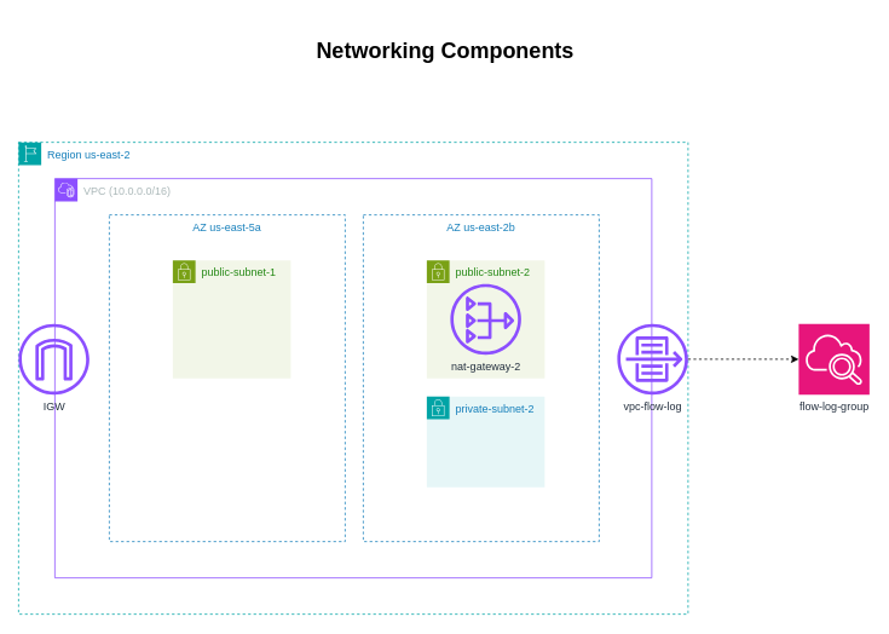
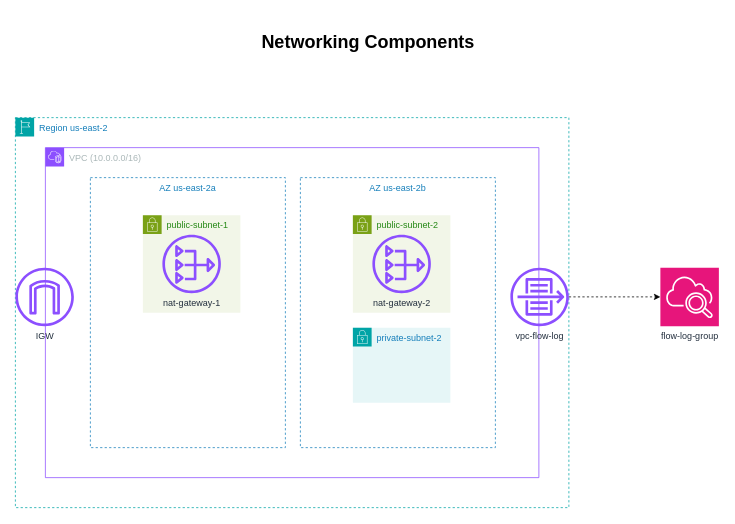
  <mxCell id="0" />
  <mxCell id="1" parent="0" />
  <mxCell id="2" value="Region us-east-2" style="points=[[0,0],[0.25,0],[0.5,0],[0.75,0],[1,0],[1,0.25],[1,0.5],[1,0.75],[1,1],[0.75,1],[0.5,1],[0.25,1],[0,1],[0,0.75],[0,0.5],[0,0.25]];outlineConnect=0;gradientColor=none;html=1;whiteSpace=wrap;fontSize=12;fontStyle=0;container=1;pointerEvents=0;collapsible=0;recursiveResize=0;shape=mxgraph.aws4.group;grIcon=mxgraph.aws4.group_region;strokeColor=#00A4A6;fillColor=none;verticalAlign=top;align=left;spacingLeft=30;fontColor=#147EBA;dashed=1;" vertex="1" parent="1"><mxGeometry x="20" y="156" width="738" height="520" as="geometry" /></mxCell>
  <mxCell id="3" value="VPC (10.0.0.0/16)&lt;span style=&quot;background-color: transparent; color: light-dark(rgb(170, 183, 184), rgb(74, 85, 86));&quot;&gt;&amp;nbsp;&lt;/span&gt;" style="points=[[0,0],[0.25,0],[0.5,0],[0.75,0],[1,0],[1,0.25],[1,0.5],[1,0.75],[1,1],[0.75,1],[0.5,1],[0.25,1],[0,1],[0,0.75],[0,0.5],[0,0.25]];outlineConnect=0;gradientColor=none;html=1;whiteSpace=wrap;fontSize=12;fontStyle=0;container=1;pointerEvents=0;collapsible=0;recursiveResize=0;shape=mxgraph.aws4.group;grIcon=mxgraph.aws4.group_vpc2;strokeColor=#8C4FFF;fillColor=none;verticalAlign=top;align=left;spacingLeft=30;fontColor=#AAB7B8;dashed=0;" vertex="1" parent="2"><mxGeometry x="40" y="40" width="658" height="440" as="geometry" /></mxCell>
- <mxCell id="4" value="AZ us-east-5a" style="fillColor=none;strokeColor=#147EBA;dashed=1;verticalAlign=top;fontStyle=0;fontColor=#147EBA;whiteSpace=wrap;html=1;" vertex="1" parent="3"><mxGeometry x="60" y="40" width="260" height="360" as="geometry" /></mxCell>
+ <mxCell id="4" value="AZ us-east-2a" style="fillColor=none;strokeColor=#147EBA;dashed=1;verticalAlign=top;fontStyle=0;fontColor=#147EBA;whiteSpace=wrap;html=1;" vertex="1" parent="3"><mxGeometry x="60" y="40" width="260" height="360" as="geometry" /></mxCell>
  <mxCell id="5" value="public-subnet-1" style="points=[[0,0],[0.25,0],[0.5,0],[0.75,0],[1,0],[1,0.25],[1,0.5],[1,0.75],[1,1],[0.75,1],[0.5,1],[0.25,1],[0,1],[0,0.75],[0,0.5],[0,0.25]];outlineConnect=0;gradientColor=none;html=1;whiteSpace=wrap;fontSize=12;fontStyle=0;container=1;pointerEvents=0;collapsible=0;recursiveResize=0;shape=mxgraph.aws4.group;grIcon=mxgraph.aws4.group_security_group;grStroke=0;strokeColor=#7AA116;fillColor=#F2F6E8;verticalAlign=top;align=left;spacingLeft=30;fontColor=#248814;dashed=0;" vertex="1" parent="3"><mxGeometry x="130" y="90" width="130" height="130" as="geometry" /></mxCell>
  <mxCell id="6" value="IGW" style="sketch=0;outlineConnect=0;fontColor=#232F3E;gradientColor=none;fillColor=#8C4FFF;strokeColor=none;dashed=0;verticalLabelPosition=bottom;verticalAlign=top;align=center;html=1;fontSize=12;fontStyle=0;aspect=fixed;pointerEvents=1;shape=mxgraph.aws4.internet_gateway;" vertex="1" parent="3"><mxGeometry x="-40" y="160" width="78" height="78" as="geometry" /></mxCell>
+ <mxCell id="7" value="nat-gateway-1" style="sketch=0;outlineConnect=0;fontColor=#232F3E;gradientColor=none;fillColor=#8C4FFF;strokeColor=none;dashed=0;verticalLabelPosition=bottom;verticalAlign=top;align=center;html=1;fontSize=12;fontStyle=0;aspect=fixed;pointerEvents=1;shape=mxgraph.aws4.nat_gateway;" vertex="1" parent="3"><mxGeometry x="156" y="116" width="78" height="78" as="geometry" /></mxCell>
  <mxCell id="8" value="AZ us-east-2b" style="fillColor=none;strokeColor=#147EBA;dashed=1;verticalAlign=top;fontStyle=0;fontColor=#147EBA;whiteSpace=wrap;html=1;" vertex="1" parent="3"><mxGeometry x="340" y="40" width="260" height="360" as="geometry" /></mxCell>
  <mxCell id="9" value="public-subnet-2" style="points=[[0,0],[0.25,0],[0.5,0],[0.75,0],[1,0],[1,0.25],[1,0.5],[1,0.75],[1,1],[0.75,1],[0.5,1],[0.25,1],[0,1],[0,0.75],[0,0.5],[0,0.25]];outlineConnect=0;gradientColor=none;html=1;whiteSpace=wrap;fontSize=12;fontStyle=0;container=1;pointerEvents=0;collapsible=0;recursiveResize=0;shape=mxgraph.aws4.group;grIcon=mxgraph.aws4.group_security_group;grStroke=0;strokeColor=#7AA116;fillColor=#F2F6E8;verticalAlign=top;align=left;spacingLeft=30;fontColor=#248814;dashed=0;" vertex="1" parent="3"><mxGeometry x="410" y="90" width="130" height="130" as="geometry" /></mxCell>
  <mxCell id="10" value="private-subnet-2" style="points=[[0,0],[0.25,0],[0.5,0],[0.75,0],[1,0],[1,0.25],[1,0.5],[1,0.75],[1,1],[0.75,1],[0.5,1],[0.25,1],[0,1],[0,0.75],[0,0.5],[0,0.25]];outlineConnect=0;gradientColor=none;html=1;fontSize=12;fontStyle=0;container=1;pointerEvents=0;collapsible=0;recursiveResize=0;shape=mxgraph.aws4.group;grIcon=mxgraph.aws4.group_security_group;grStroke=0;strokeColor=#00A4A6;fillColor=#E6F6F7;verticalAlign=top;align=left;spacingLeft=30;fontColor=#147EBA;dashed=0;whiteSpace=wrap;" vertex="1" parent="3"><mxGeometry x="410" y="240" width="130" height="100" as="geometry" /></mxCell>
  <mxCell id="11" value="nat-gateway-2" style="sketch=0;outlineConnect=0;fontColor=#232F3E;gradientColor=none;fillColor=#8C4FFF;strokeColor=none;dashed=0;verticalLabelPosition=bottom;verticalAlign=top;align=center;html=1;fontSize=12;fontStyle=0;aspect=fixed;pointerEvents=1;shape=mxgraph.aws4.nat_gateway;" vertex="1" parent="3"><mxGeometry x="436" y="116" width="78" height="78" as="geometry" /></mxCell>
  <mxCell id="12" value="vpc-flow-log" style="sketch=0;outlineConnect=0;fontColor=#232F3E;gradientColor=none;fillColor=#8C4FFF;strokeColor=none;dashed=0;verticalLabelPosition=bottom;verticalAlign=top;align=center;html=1;fontSize=12;fontStyle=0;aspect=fixed;pointerEvents=1;shape=mxgraph.aws4.flow_logs;" vertex="1" parent="2"><mxGeometry x="660" y="200" width="78" height="78" as="geometry" /></mxCell>
  <mxCell id="13" value="flow-log-group" style="sketch=0;points=[[0,0,0],[0.25,0,0],[0.5,0,0],[0.75,0,0],[1,0,0],[0,1,0],[0.25,1,0],[0.5,1,0],[0.75,1,0],[1,1,0],[0,0.25,0],[0,0.5,0],[0,0.75,0],[1,0.25,0],[1,0.5,0],[1,0.75,0]];points=[[0,0,0],[0.25,0,0],[0.5,0,0],[0.75,0,0],[1,0,0],[0,1,0],[0.25,1,0],[0.5,1,0],[0.75,1,0],[1,1,0],[0,0.25,0],[0,0.5,0],[0,0.75,0],[1,0.25,0],[1,0.5,0],[1,0.75,0]];outlineConnect=0;fontColor=#232F3E;fillColor=#E7157B;strokeColor=#ffffff;dashed=0;verticalLabelPosition=bottom;verticalAlign=top;align=center;html=1;fontSize=12;fontStyle=0;aspect=fixed;shape=mxgraph.aws4.resourceIcon;resIcon=mxgraph.aws4.cloudwatch_2;" vertex="1" parent="1"><mxGeometry x="880" y="356" width="78" height="78" as="geometry" /></mxCell>
  <mxCell id="14" style="edgeStyle=orthogonalEdgeStyle;rounded=0;orthogonalLoop=1;jettySize=auto;html=1;dashed=1;" edge="1" parent="1" source="12" target="13"><mxGeometry relative="1" as="geometry" /></mxCell>
  <mxCell id="15" value="&lt;h1&gt;Networking Components&lt;/h1&gt;" style="text;html=1;align=center;verticalAlign=middle;resizable=0;points=[];autosize=1;strokeColor=none;fillColor=none;" vertex="1" parent="1"><mxGeometry x="335" y="20" width="310" height="70" as="geometry" /></mxCell>
